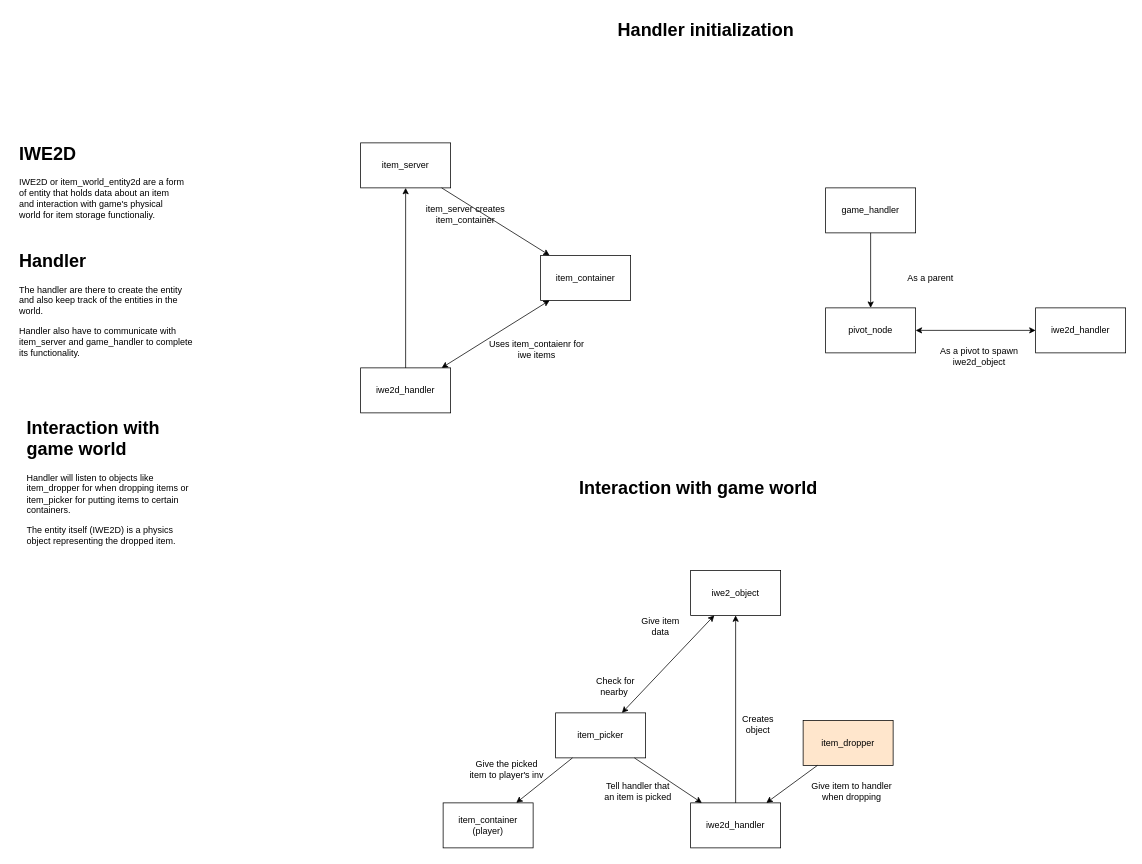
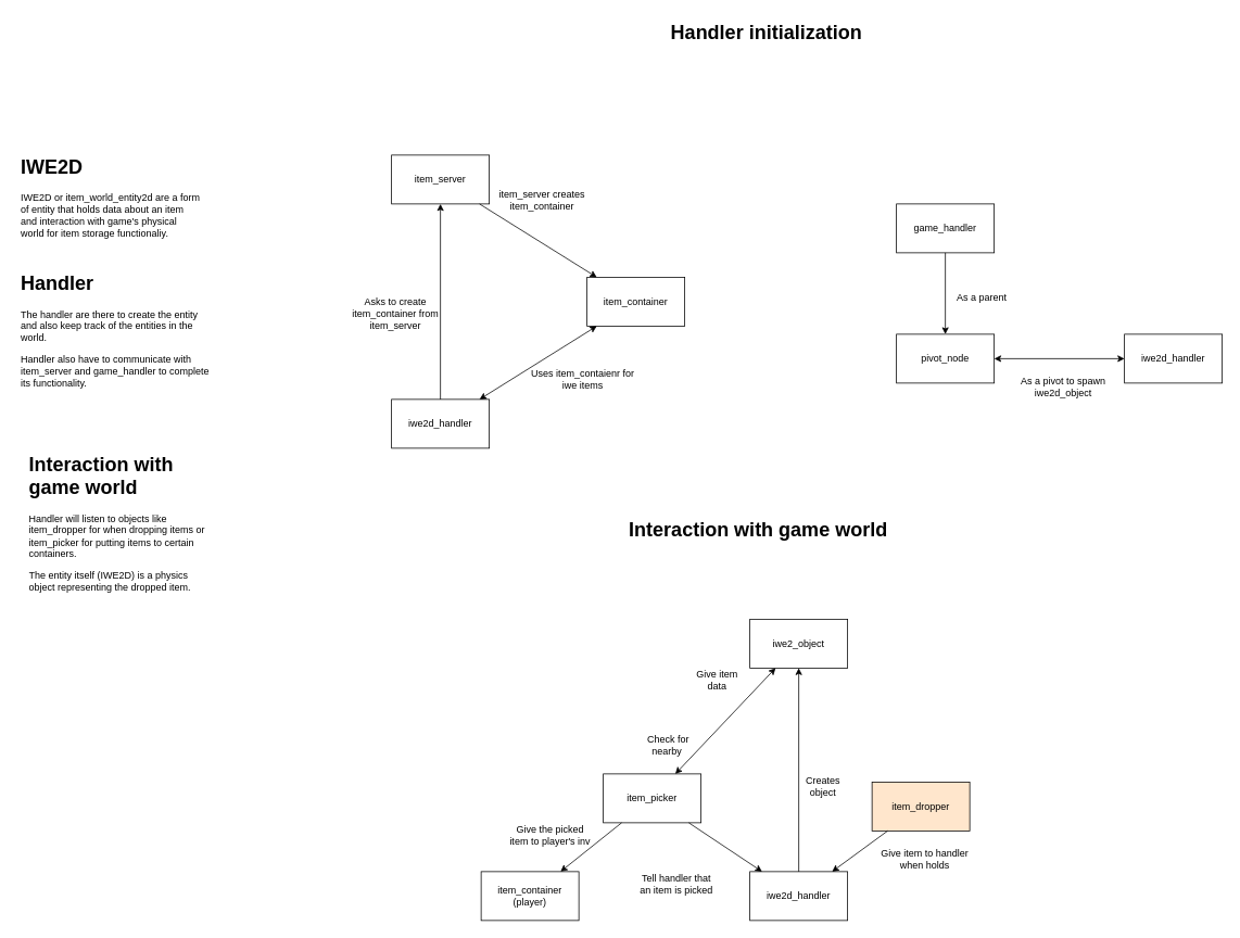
  <mxCell id="0" />
  <mxCell id="1" parent="0" />
  <mxCell id="2" value="iwe2d_handler" style="rounded=0;whiteSpace=wrap;html=1;" parent="1" vertex="1"><mxGeometry x="920" y="1070" width="120" height="60" as="geometry" /></mxCell>
  <mxCell id="3" value="game_handler" style="rounded=0;whiteSpace=wrap;html=1;" parent="1" vertex="1"><mxGeometry x="1100" y="250" width="120" height="60" as="geometry" /></mxCell>
  <mxCell id="4" value="pivot_node" style="rounded=0;whiteSpace=wrap;html=1;" parent="1" vertex="1"><mxGeometry x="1100" y="410" width="120" height="60" as="geometry" /></mxCell>
  <mxCell id="5" value="item_dropper" style="rounded=0;whiteSpace=wrap;html=1;fillColor=#ffe6cc;" parent="1" vertex="1"><mxGeometry x="1070" y="960" width="120" height="60" as="geometry" /></mxCell>
  <mxCell id="6" value="item_picker" style="rounded=0;whiteSpace=wrap;html=1;" parent="1" vertex="1"><mxGeometry x="740" y="950" width="120" height="60" as="geometry" /></mxCell>
  <mxCell id="7" value="item_server" style="rounded=0;whiteSpace=wrap;html=1;" parent="1" vertex="1"><mxGeometry x="480" y="190" width="120" height="60" as="geometry" /></mxCell>
  <mxCell id="8" value="item_container" style="rounded=0;whiteSpace=wrap;html=1;" parent="1" vertex="1"><mxGeometry x="720" y="340" width="120" height="60" as="geometry" /></mxCell>
  <mxCell id="9" value="iwe2d_handler" style="rounded=0;whiteSpace=wrap;html=1;" parent="1" vertex="1"><mxGeometry x="480" y="490" width="120" height="60" as="geometry" /></mxCell>
  <mxCell id="10" value="iwe2_object" style="rounded=0;whiteSpace=wrap;html=1;" parent="1" vertex="1"><mxGeometry x="920" y="760" width="120" height="60" as="geometry" /></mxCell>
  <mxCell id="11" value="" style="endArrow=classic;html=1;" edge="1" parent="1" source="7" target="8"><mxGeometry width="50" height="50" relative="1" as="geometry"><mxPoint x="580" y="410" as="sourcePoint" /><mxPoint x="630" y="360" as="targetPoint" /></mxGeometry></mxCell>
  <mxCell id="12" value="" style="endArrow=classic;startArrow=classic;html=1;" edge="1" parent="1" source="9" target="8"><mxGeometry width="50" height="50" relative="1" as="geometry"><mxPoint x="580" y="410" as="sourcePoint" /><mxPoint x="630" y="360" as="targetPoint" /></mxGeometry></mxCell>
  <mxCell id="13" value="" style="endArrow=classic;html=1;" edge="1" parent="1" source="9" target="7"><mxGeometry width="50" height="50" relative="1" as="geometry"><mxPoint x="580" y="410" as="sourcePoint" /><mxPoint x="540" y="270" as="targetPoint" /></mxGeometry></mxCell>
+ <mxCell id="14" value="Asks to create item_container from item_server" style="text;html=1;strokeColor=none;fillColor=none;align=center;verticalAlign=middle;whiteSpace=wrap;rounded=0;" vertex="1" parent="1"><mxGeometry x="430" y="370" width="110" height="30" as="geometry" /></mxCell>
  <mxCell id="15" value="iwe2d_handler" style="rounded=0;whiteSpace=wrap;html=1;" vertex="1" parent="1"><mxGeometry x="1380" y="410" width="120" height="60" as="geometry" /></mxCell>
  <mxCell id="16" value="Uses item_contaienr for iwe items" style="text;html=1;strokeColor=none;fillColor=none;align=center;verticalAlign=middle;whiteSpace=wrap;rounded=0;" vertex="1" parent="1"><mxGeometry x="650" y="450" width="130" height="30" as="geometry" /></mxCell>
- <mxCell id="17" value="item_server creates item_container" style="text;html=1;strokeColor=none;fillColor=none;align=center;verticalAlign=middle;whiteSpace=wrap;rounded=0;" vertex="1" parent="1"><mxGeometry x="565" y="270" width="110" height="30" as="geometry" /></mxCell>
+ <mxCell id="17" value="item_server creates item_container" style="text;html=1;strokeColor=none;fillColor=none;align=center;verticalAlign=middle;whiteSpace=wrap;rounded=0;" vertex="1" parent="1"><mxGeometry x="610" y="230" width="110" height="30" as="geometry" /></mxCell>
  <mxCell id="18" value="" style="endArrow=classic;html=1;exitX=0.5;exitY=1;exitDx=0;exitDy=0;entryX=0.5;entryY=0;entryDx=0;entryDy=0;" edge="1" parent="1" source="3" target="4"><mxGeometry width="50" height="50" relative="1" as="geometry"><mxPoint x="1110" y="300" as="sourcePoint" /><mxPoint x="1160" y="250" as="targetPoint" /></mxGeometry></mxCell>
- <mxCell id="19" value="As a parent" style="text;html=1;strokeColor=none;fillColor=none;align=center;verticalAlign=middle;whiteSpace=wrap;rounded=0;" vertex="1" parent="1"><mxGeometry x="1205" y="355" width="70" height="30" as="geometry" /></mxCell>
+ <mxCell id="19" value="As a parent" style="text;html=1;strokeColor=none;fillColor=none;align=center;verticalAlign=middle;whiteSpace=wrap;rounded=0;" vertex="1" parent="1"><mxGeometry x="1170" y="350" width="70" height="30" as="geometry" /></mxCell>
  <mxCell id="20" value="" style="endArrow=classic;startArrow=classic;html=1;exitX=1;exitY=0.5;exitDx=0;exitDy=0;entryX=0;entryY=0.5;entryDx=0;entryDy=0;" edge="1" parent="1" source="4" target="15"><mxGeometry width="50" height="50" relative="1" as="geometry"><mxPoint x="1100" y="370" as="sourcePoint" /><mxPoint x="1150" y="320" as="targetPoint" /></mxGeometry></mxCell>
  <mxCell id="21" value="As a pivot to spawn iwe2d_object" style="text;html=1;strokeColor=none;fillColor=none;align=center;verticalAlign=middle;whiteSpace=wrap;rounded=0;" vertex="1" parent="1"><mxGeometry x="1250" y="460" width="110" height="30" as="geometry" /></mxCell>
  <mxCell id="22" value="" style="endArrow=classic;html=1;startArrow=none;startFill=0;" edge="1" parent="1" source="2" target="10"><mxGeometry width="50" height="50" relative="1" as="geometry"><mxPoint x="960" y="890" as="sourcePoint" /><mxPoint x="1010" y="840" as="targetPoint" /></mxGeometry></mxCell>
  <mxCell id="23" value="" style="endArrow=classic;html=1;" edge="1" parent="1" source="6" target="2"><mxGeometry width="50" height="50" relative="1" as="geometry"><mxPoint x="960" y="890" as="sourcePoint" /><mxPoint x="1010" y="840" as="targetPoint" /></mxGeometry></mxCell>
  <mxCell id="24" value="" style="endArrow=classic;html=1;" edge="1" parent="1" source="5" target="2"><mxGeometry width="50" height="50" relative="1" as="geometry"><mxPoint x="960" y="890" as="sourcePoint" /><mxPoint x="1010" y="840" as="targetPoint" /></mxGeometry></mxCell>
  <mxCell id="25" value="" style="endArrow=classic;html=1;startArrow=classic;startFill=1;" edge="1" parent="1" source="10" target="6"><mxGeometry width="50" height="50" relative="1" as="geometry"><mxPoint x="960" y="890" as="sourcePoint" /><mxPoint x="1010" y="840" as="targetPoint" /></mxGeometry></mxCell>
- <mxCell id="26" value="Give item to handler when dropping" style="text;html=1;strokeColor=none;fillColor=none;align=center;verticalAlign=middle;whiteSpace=wrap;rounded=0;" vertex="1" parent="1"><mxGeometry x="1070" y="1040" width="130" height="30" as="geometry" /></mxCell>
+ <mxCell id="26" value="Give item to handler when holds" style="text;html=1;strokeColor=none;fillColor=none;align=center;verticalAlign=middle;whiteSpace=wrap;rounded=0;" vertex="1" parent="1"><mxGeometry x="1070" y="1040" width="130" height="30" as="geometry" /></mxCell>
  <mxCell id="27" value="Creates object" style="text;html=1;strokeColor=none;fillColor=none;align=center;verticalAlign=middle;whiteSpace=wrap;rounded=0;" vertex="1" parent="1"><mxGeometry x="980" y="950" width="60" height="30" as="geometry" /></mxCell>
  <mxCell id="28" value="Check for nearby&amp;nbsp;" style="text;html=1;strokeColor=none;fillColor=none;align=center;verticalAlign=middle;whiteSpace=wrap;rounded=0;" vertex="1" parent="1"><mxGeometry x="790" y="900" width="60" height="30" as="geometry" /></mxCell>
  <mxCell id="29" value="Give item data" style="text;html=1;strokeColor=none;fillColor=none;align=center;verticalAlign=middle;whiteSpace=wrap;rounded=0;" vertex="1" parent="1"><mxGeometry x="850" y="820" width="60" height="30" as="geometry" /></mxCell>
  <mxCell id="30" value="item_container&lt;br&gt;(player)" style="rounded=0;whiteSpace=wrap;html=1;" vertex="1" parent="1"><mxGeometry x="590" y="1070" width="120" height="60" as="geometry" /></mxCell>
- <mxCell id="31" value="Tell handler that an item is picked" style="text;html=1;strokeColor=none;fillColor=none;align=center;verticalAlign=middle;whiteSpace=wrap;rounded=0;" vertex="1" parent="1"><mxGeometry x="800" y="1040" width="100" height="30" as="geometry" /></mxCell>
+ <mxCell id="31" value="Tell handler that an item is picked" style="text;html=1;strokeColor=none;fillColor=none;align=center;verticalAlign=middle;whiteSpace=wrap;rounded=0;" vertex="1" parent="1"><mxGeometry x="780" y="1070" width="100" height="30" as="geometry" /></mxCell>
  <mxCell id="32" value="" style="endArrow=classic;html=1;" edge="1" parent="1" source="6" target="30"><mxGeometry width="50" height="50" relative="1" as="geometry"><mxPoint x="960" y="890" as="sourcePoint" /><mxPoint x="1010" y="840" as="targetPoint" /></mxGeometry></mxCell>
  <mxCell id="33" value="Give the picked item to player's inv" style="text;html=1;strokeColor=none;fillColor=none;align=center;verticalAlign=middle;whiteSpace=wrap;rounded=0;" vertex="1" parent="1"><mxGeometry x="620" y="1010" width="110" height="30" as="geometry" /></mxCell>
  <mxCell id="34" value="Interaction with game world" style="text;strokeColor=none;fillColor=none;html=1;fontSize=24;fontStyle=1;verticalAlign=middle;align=center;" vertex="1" parent="1"><mxGeometry x="880" y="630" width="100" height="40" as="geometry" /></mxCell>
  <mxCell id="35" value="Handler initialization" style="text;strokeColor=none;fillColor=none;html=1;fontSize=24;fontStyle=1;verticalAlign=middle;align=center;" vertex="1" parent="1"><mxGeometry x="890" y="20" width="100" height="40" as="geometry" /></mxCell>
  <mxCell id="36" value="&lt;h1&gt;IWE2D&lt;/h1&gt;&lt;p&gt;IWE2D or item_world_entity2d are a form of entity that holds data about an item and interaction with game's physical world for item storage functionaliy.&lt;/p&gt;" style="text;html=1;strokeColor=none;fillColor=none;spacing=5;spacingTop=-20;whiteSpace=wrap;overflow=hidden;rounded=0;" vertex="1" parent="1"><mxGeometry x="20" y="185" width="230" height="115" as="geometry" /></mxCell>
  <mxCell id="37" value="&lt;h1&gt;Handler&lt;/h1&gt;&lt;p&gt;The handler are there to create the entity and also keep track of the entities in the world.&lt;/p&gt;&lt;p&gt;Handler also have to communicate with item_server and game_handler to complete its functionality.&lt;/p&gt;" style="text;html=1;strokeColor=none;fillColor=none;spacing=5;spacingTop=-20;whiteSpace=wrap;overflow=hidden;rounded=0;" vertex="1" parent="1"><mxGeometry x="20" y="327.5" width="240" height="162.5" as="geometry" /></mxCell>
  <mxCell id="38" value="&lt;h1&gt;Interaction with game world&lt;/h1&gt;&lt;p&gt;Handler will listen to objects like item_dropper for when dropping items or item_picker for putting items to certain containers.&lt;br&gt;&lt;/p&gt;&lt;p&gt;The entity itself (IWE2D) is a physics object representing the dropped item.&lt;/p&gt;" style="text;html=1;strokeColor=none;fillColor=none;spacing=5;spacingTop=-20;whiteSpace=wrap;overflow=hidden;rounded=0;" vertex="1" parent="1"><mxGeometry x="30" y="550" width="230" height="180" as="geometry" /></mxCell>
